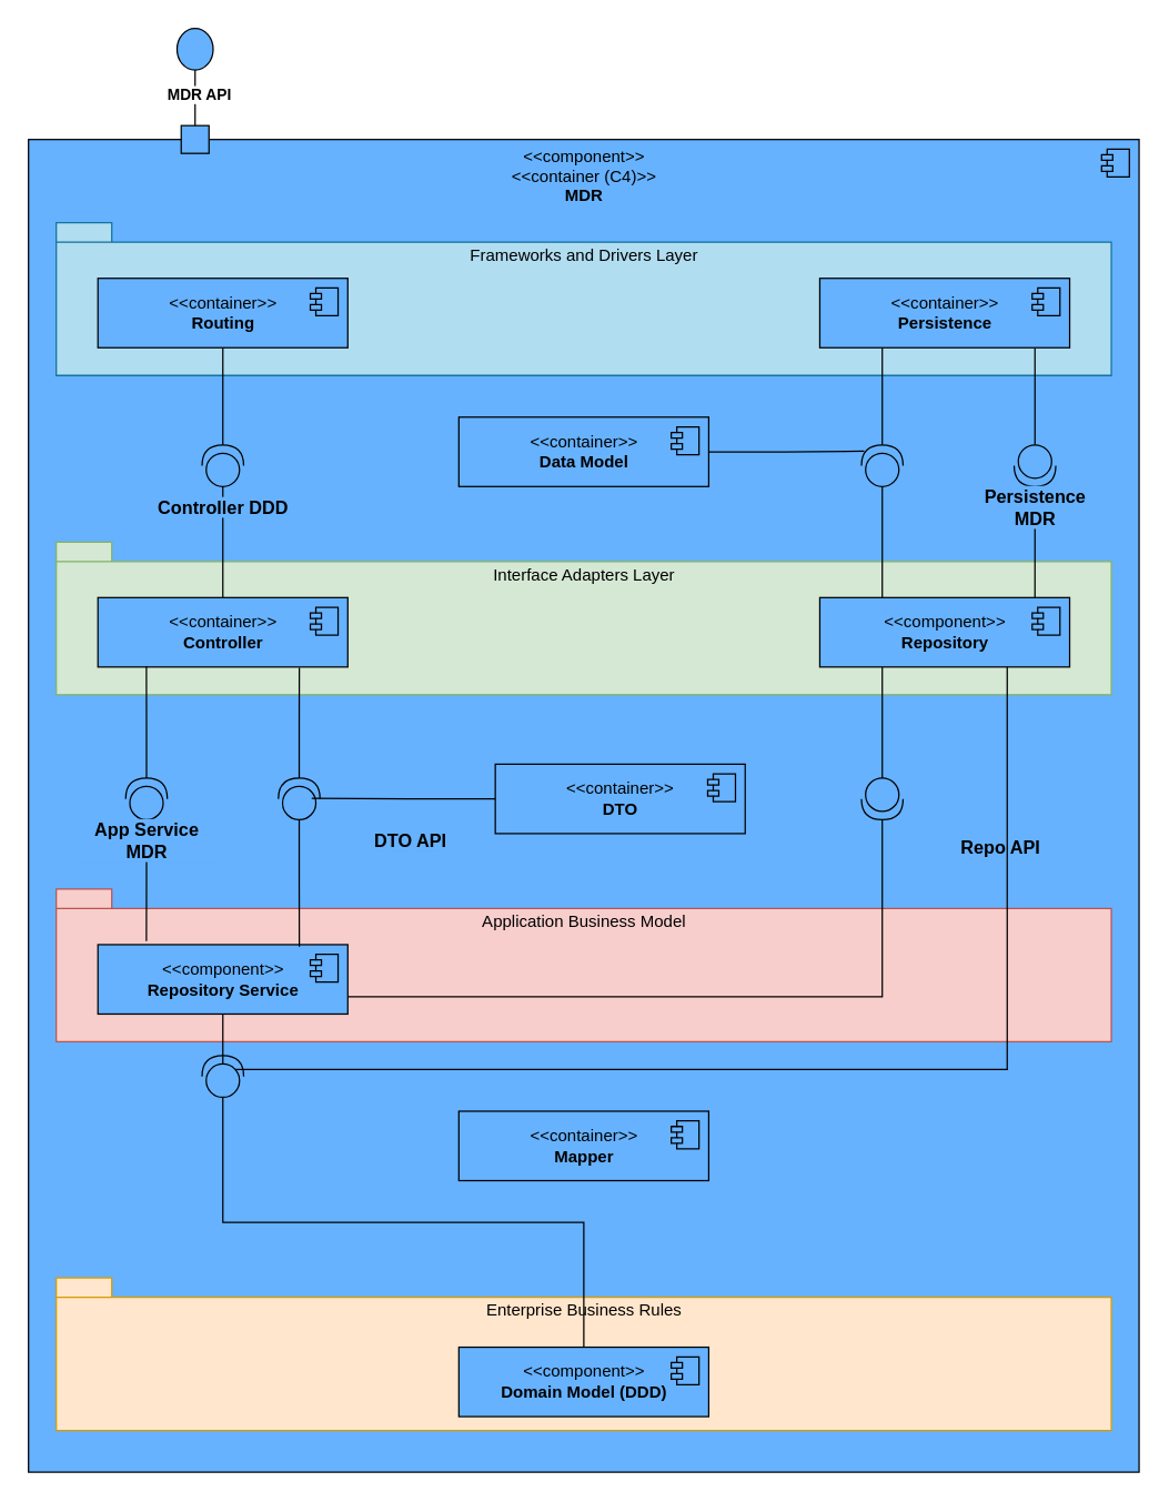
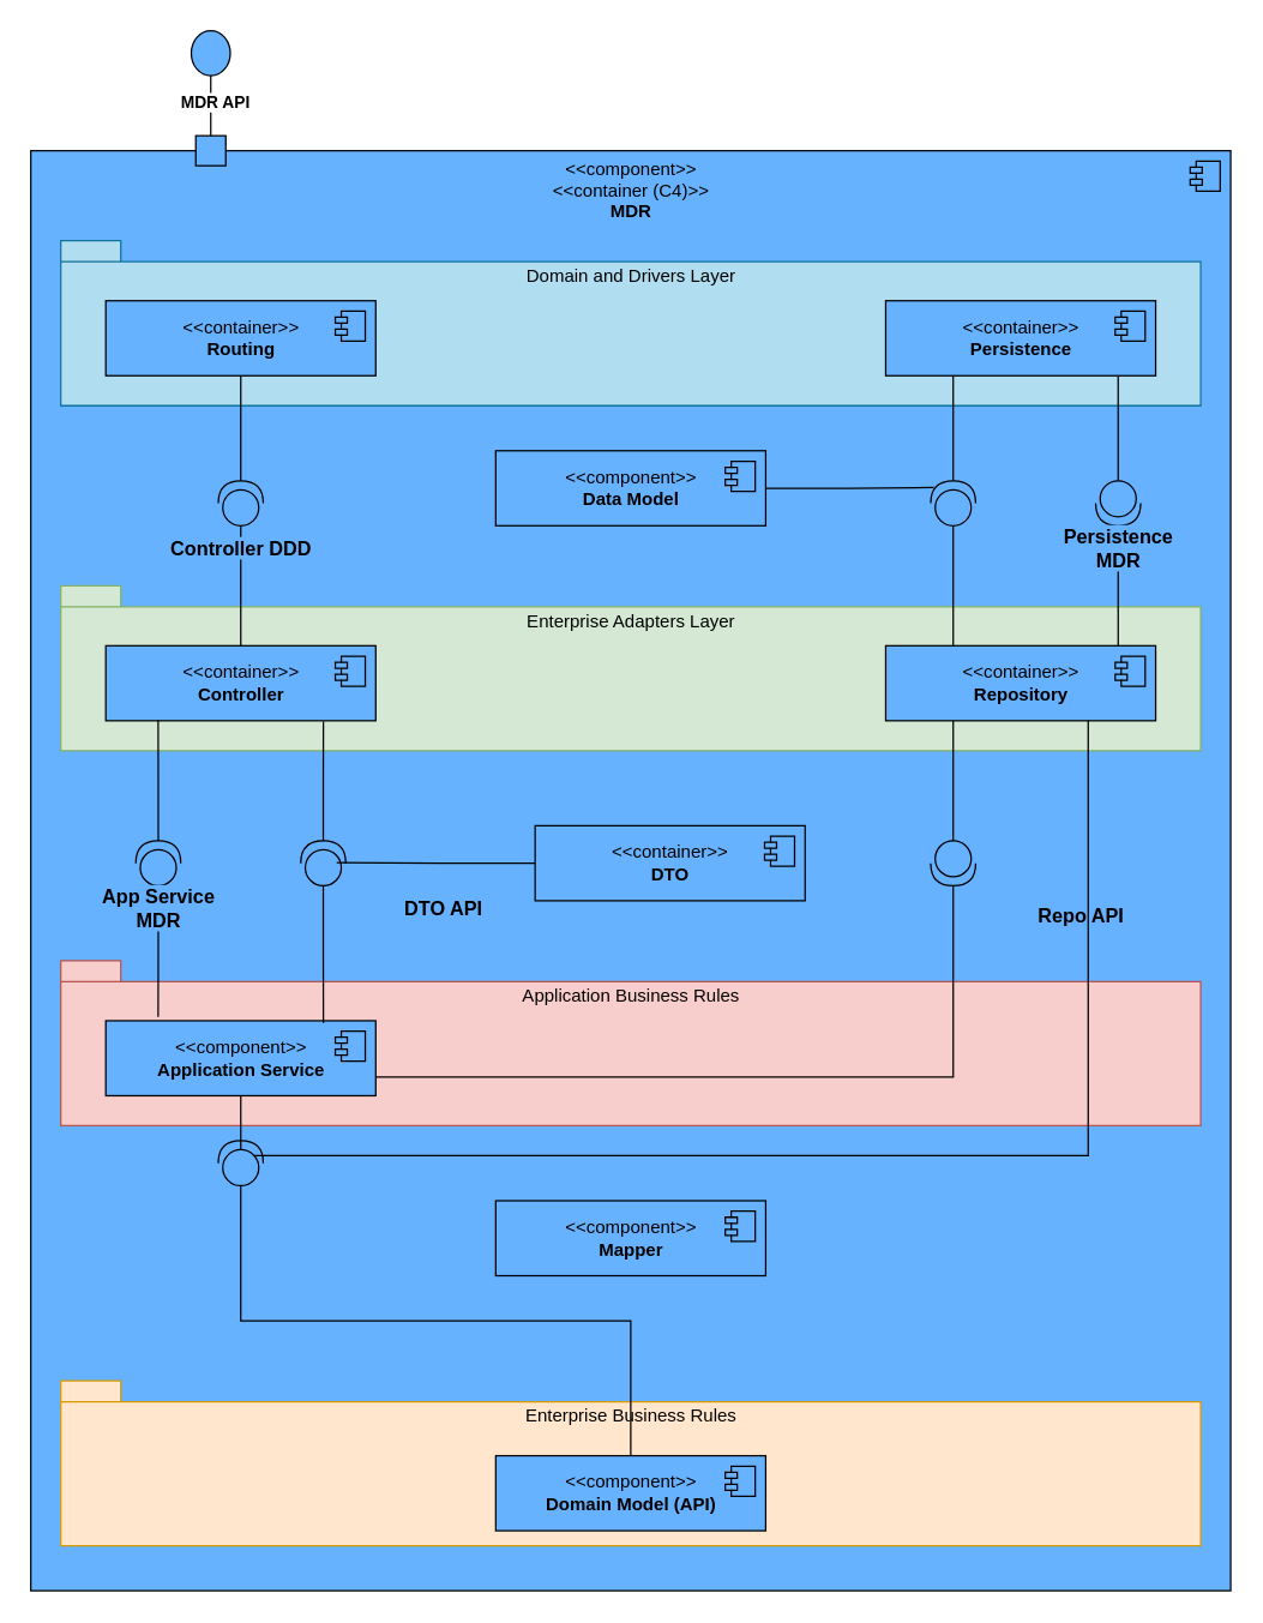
  <mxCell id="0" />
  <mxCell id="1" parent="0" />
  <mxCell id="2" value="&amp;lt;&amp;lt;component&amp;gt;&amp;gt;&lt;br&gt;&amp;lt;&amp;lt;container (C4)&amp;gt;&amp;gt;&lt;br&gt;&lt;b&gt;MDR&lt;/b&gt;&lt;br&gt;&lt;br&gt;&lt;br&gt;&lt;br&gt;&lt;br&gt;&lt;br&gt;&lt;br&gt;&lt;br&gt;&lt;br&gt;&lt;br&gt;&lt;br&gt;&lt;br&gt;&lt;br&gt;&lt;br&gt;&lt;br&gt;&lt;br&gt;&lt;br&gt;&lt;br&gt;&lt;br&gt;&lt;br&gt;&lt;br&gt;&lt;br&gt;&lt;br&gt;&lt;br&gt;&lt;br&gt;&lt;br&gt;&lt;br&gt;&lt;br&gt;&lt;br&gt;&lt;br&gt;&lt;br&gt;&lt;br&gt;&lt;br&gt;&lt;br&gt;&lt;br&gt;&lt;br&gt;&lt;br&gt;&lt;br&gt;&lt;br&gt;&lt;br&gt;&lt;br&gt;&lt;br&gt;&lt;br&gt;&lt;br&gt;&lt;br&gt;&lt;br&gt;&lt;br&gt;&lt;br&gt;&lt;br&gt;&lt;br&gt;&lt;br&gt;&lt;br&gt;&lt;br&gt;&lt;br&gt;&lt;br&gt;&lt;br&gt;&lt;br&gt;&lt;br&gt;&lt;br&gt;&lt;br&gt;&lt;br&gt;&lt;br&gt;&lt;br&gt;&lt;br&gt;" style="html=1;dropTarget=0;fillColor=#66B2FF;" parent="1" vertex="1"><mxGeometry x="20" y="100" width="800" height="960" as="geometry" /></mxCell>
  <mxCell id="3" value="" style="shape=module;jettyWidth=8;jettyHeight=4;fillColor=#66B2FF;" parent="2" vertex="1"><mxGeometry x="1" width="20" height="20" relative="1" as="geometry"><mxPoint x="-27" y="7" as="offset" /></mxGeometry></mxCell>
  <mxCell id="4" value="" style="html=1;rounded=0;fillColor=#66B2FF;rotation=-90;" parent="1" vertex="1"><mxGeometry x="130" y="90" width="20" height="20" as="geometry" /></mxCell>
  <mxCell id="5" value="" style="endArrow=none;html=1;rounded=0;align=center;verticalAlign=top;endFill=0;labelBackgroundColor=none;endSize=2;" parent="1" source="4" edge="1"><mxGeometry relative="1" as="geometry"><mxPoint x="140" y="38" as="targetPoint" /></mxGeometry></mxCell>
  <mxCell id="6" value="&lt;b&gt;MDR API&lt;/b&gt;" style="edgeLabel;html=1;align=center;verticalAlign=middle;resizable=0;points=[];" parent="5" vertex="1" connectable="0"><mxGeometry x="-0.115" y="-2" relative="1" as="geometry"><mxPoint as="offset" /></mxGeometry></mxCell>
  <mxCell id="7" value="" style="ellipse;whiteSpace=wrap;html=1;fontSize=11;verticalAlign=bottom;fillColor=#66B2FF;perimeterSpacing=0;" parent="1" vertex="1"><mxGeometry x="127" y="20" width="26" height="30" as="geometry" /></mxCell>
- <mxCell id="8" value="&lt;span style=&quot;font-weight: normal;&quot;&gt;Frameworks and Drivers Layer&lt;br&gt;&lt;br&gt;&lt;br&gt;&lt;br&gt;&lt;br&gt;&lt;br&gt;&lt;/span&gt;" style="shape=folder;fontStyle=1;spacingTop=10;tabWidth=40;tabHeight=14;tabPosition=left;html=1;fillColor=#b1ddf0;strokeColor=#10739e;" parent="1" vertex="1"><mxGeometry x="40" y="160" width="760" height="110" as="geometry" /></mxCell>
+ <mxCell id="8" value="&lt;span style=&quot;font-weight: normal;&quot;&gt;Domain and Drivers Layer&lt;br&gt;&lt;br&gt;&lt;br&gt;&lt;br&gt;&lt;br&gt;&lt;br&gt;&lt;/span&gt;" style="shape=folder;fontStyle=1;spacingTop=10;tabWidth=40;tabHeight=14;tabPosition=left;html=1;fillColor=#b1ddf0;strokeColor=#10739e;" parent="1" vertex="1"><mxGeometry x="40" y="160" width="760" height="110" as="geometry" /></mxCell>
  <mxCell id="9" style="edgeStyle=orthogonalEdgeStyle;rounded=0;orthogonalLoop=1;jettySize=auto;html=1;exitX=0.5;exitY=1;exitDx=0;exitDy=0;entryX=1;entryY=0.5;entryDx=0;entryDy=0;entryPerimeter=0;endArrow=none;endFill=0;" parent="1" source="10" target="15" edge="1"><mxGeometry relative="1" as="geometry" /></mxCell>
  <mxCell id="10" value="&amp;lt;&amp;lt;container&amp;gt;&amp;gt;&lt;br&gt;&lt;b&gt;Routing&lt;/b&gt;" style="html=1;dropTarget=0;fillColor=#66B2FF;" parent="1" vertex="1"><mxGeometry x="70" y="200" width="180" height="50" as="geometry" /></mxCell>
  <mxCell id="11" value="" style="shape=module;jettyWidth=8;jettyHeight=4;fillColor=#66B2FF;" parent="10" vertex="1"><mxGeometry x="1" width="20" height="20" relative="1" as="geometry"><mxPoint x="-27" y="7" as="offset" /></mxGeometry></mxCell>
  <mxCell id="12" style="edgeStyle=orthogonalEdgeStyle;rounded=0;orthogonalLoop=1;jettySize=auto;html=1;exitX=0.25;exitY=1;exitDx=0;exitDy=0;entryX=1;entryY=0.5;entryDx=0;entryDy=0;entryPerimeter=0;endArrow=none;endFill=0;" parent="1" source="13" target="27" edge="1"><mxGeometry relative="1" as="geometry" /></mxCell>
  <mxCell id="13" value="&amp;lt;&amp;lt;container&amp;gt;&amp;gt;&lt;br&gt;&lt;b&gt;Persistence&lt;/b&gt;" style="html=1;dropTarget=0;fillColor=#66B2FF;" parent="1" vertex="1"><mxGeometry x="590" y="200" width="180" height="50" as="geometry" /></mxCell>
  <mxCell id="14" value="" style="shape=module;jettyWidth=8;jettyHeight=4;fillColor=#66B2FF;" parent="13" vertex="1"><mxGeometry x="1" width="20" height="20" relative="1" as="geometry"><mxPoint x="-27" y="7" as="offset" /></mxGeometry></mxCell>
  <mxCell id="15" value="" style="shape=providedRequiredInterface;html=1;verticalLabelPosition=bottom;sketch=0;fillColor=#66B2FF;rotation=-90;" parent="1" vertex="1"><mxGeometry x="145" y="320" width="30" height="30" as="geometry" /></mxCell>
- <mxCell id="16" value="&lt;span style=&quot;font-weight: normal;&quot;&gt;Interface Adapters Layer&lt;br&gt;&lt;br&gt;&lt;br&gt;&lt;br&gt;&lt;br&gt;&lt;br&gt;&lt;/span&gt;" style="shape=folder;fontStyle=1;spacingTop=10;tabWidth=40;tabHeight=14;tabPosition=left;html=1;fillColor=#d5e8d4;strokeColor=#82b366;" parent="1" vertex="1"><mxGeometry x="40" y="390" width="760" height="110" as="geometry" /></mxCell>
+ <mxCell id="16" value="&lt;span style=&quot;font-weight: normal;&quot;&gt;Enterprise Adapters Layer&lt;br&gt;&lt;br&gt;&lt;br&gt;&lt;br&gt;&lt;br&gt;&lt;br&gt;&lt;/span&gt;" style="shape=folder;fontStyle=1;spacingTop=10;tabWidth=40;tabHeight=14;tabPosition=left;html=1;fillColor=#d5e8d4;strokeColor=#82b366;" parent="1" vertex="1"><mxGeometry x="40" y="390" width="760" height="110" as="geometry" /></mxCell>
  <mxCell id="17" style="edgeStyle=orthogonalEdgeStyle;rounded=0;orthogonalLoop=1;jettySize=auto;html=1;exitX=0.5;exitY=0;exitDx=0;exitDy=0;entryX=0;entryY=0.5;entryDx=0;entryDy=0;entryPerimeter=0;endArrow=none;endFill=0;" parent="1" source="18" target="15" edge="1"><mxGeometry relative="1" as="geometry" /></mxCell>
  <mxCell id="18" value="&amp;lt;&amp;lt;container&amp;gt;&amp;gt;&lt;br&gt;&lt;b&gt;Controller&lt;/b&gt;" style="html=1;dropTarget=0;fillColor=#66B2FF;" parent="1" vertex="1"><mxGeometry x="70" y="430" width="180" height="50" as="geometry" /></mxCell>
  <mxCell id="19" value="" style="shape=module;jettyWidth=8;jettyHeight=4;fillColor=#66B2FF;" parent="18" vertex="1"><mxGeometry x="1" width="20" height="20" relative="1" as="geometry"><mxPoint x="-27" y="7" as="offset" /></mxGeometry></mxCell>
  <mxCell id="20" style="edgeStyle=orthogonalEdgeStyle;rounded=0;orthogonalLoop=1;jettySize=auto;html=1;exitX=0.25;exitY=1;exitDx=0;exitDy=0;entryX=0;entryY=0.5;entryDx=0;entryDy=0;entryPerimeter=0;fontSize=13;endArrow=none;endFill=0;" parent="1" source="21" target="49" edge="1"><mxGeometry relative="1" as="geometry" /></mxCell>
- <mxCell id="21" value="&amp;lt;&amp;lt;component&amp;gt;&amp;gt;&lt;br&gt;&lt;b&gt;Repository&lt;br&gt;&lt;/b&gt;" style="html=1;dropTarget=0;fillColor=#66B2FF;" parent="1" vertex="1"><mxGeometry x="590" y="430" width="180" height="50" as="geometry" /></mxCell>
+ <mxCell id="21" value="&amp;lt;&amp;lt;container&amp;gt;&amp;gt;&lt;br&gt;&lt;b&gt;Repository&lt;br&gt;&lt;/b&gt;" style="html=1;dropTarget=0;fillColor=#66B2FF;" parent="1" vertex="1"><mxGeometry x="590" y="430" width="180" height="50" as="geometry" /></mxCell>
  <mxCell id="22" value="" style="shape=module;jettyWidth=8;jettyHeight=4;fillColor=#66B2FF;" parent="21" vertex="1"><mxGeometry x="1" width="20" height="20" relative="1" as="geometry"><mxPoint x="-27" y="7" as="offset" /></mxGeometry></mxCell>
  <mxCell id="23" style="edgeStyle=orthogonalEdgeStyle;rounded=0;orthogonalLoop=1;jettySize=auto;html=1;exitX=1;exitY=0.5;exitDx=0;exitDy=0;endArrow=none;endFill=0;entryX=0.85;entryY=0.067;entryDx=0;entryDy=0;entryPerimeter=0;" parent="1" source="24" target="27" edge="1"><mxGeometry relative="1" as="geometry"><mxPoint x="630" y="325" as="targetPoint" /></mxGeometry></mxCell>
- <mxCell id="24" value="&amp;lt;&amp;lt;container&amp;gt;&amp;gt;&lt;br&gt;&lt;b&gt;Data Model&lt;br&gt;&lt;/b&gt;" style="html=1;dropTarget=0;fillColor=#66B2FF;" parent="1" vertex="1"><mxGeometry x="330" y="300" width="180" height="50" as="geometry" /></mxCell>
+ <mxCell id="24" value="&amp;lt;&amp;lt;component&amp;gt;&amp;gt;&lt;br&gt;&lt;b&gt;Data Model&lt;br&gt;&lt;/b&gt;" style="html=1;dropTarget=0;fillColor=#66B2FF;" parent="1" vertex="1"><mxGeometry x="330" y="300" width="180" height="50" as="geometry" /></mxCell>
  <mxCell id="25" value="" style="shape=module;jettyWidth=8;jettyHeight=4;fillColor=#66B2FF;" parent="24" vertex="1"><mxGeometry x="1" width="20" height="20" relative="1" as="geometry"><mxPoint x="-27" y="7" as="offset" /></mxGeometry></mxCell>
  <mxCell id="26" style="edgeStyle=orthogonalEdgeStyle;rounded=0;orthogonalLoop=1;jettySize=auto;html=1;exitX=0;exitY=0.5;exitDx=0;exitDy=0;exitPerimeter=0;entryX=0.25;entryY=0;entryDx=0;entryDy=0;fontSize=13;endArrow=none;endFill=0;" parent="1" source="27" target="21" edge="1"><mxGeometry relative="1" as="geometry" /></mxCell>
  <mxCell id="27" value="" style="shape=providedRequiredInterface;html=1;verticalLabelPosition=bottom;sketch=0;fillColor=#66B2FF;rotation=-90;" parent="1" vertex="1"><mxGeometry x="620" y="320" width="30" height="30" as="geometry" /></mxCell>
  <mxCell id="28" style="edgeStyle=orthogonalEdgeStyle;rounded=0;orthogonalLoop=1;jettySize=auto;html=1;exitX=1;exitY=0.5;exitDx=0;exitDy=0;exitPerimeter=0;entryX=0.861;entryY=0.01;entryDx=0;entryDy=0;entryPerimeter=0;fontSize=13;endArrow=none;endFill=0;" parent="1" source="30" target="21" edge="1"><mxGeometry relative="1" as="geometry" /></mxCell>
  <mxCell id="29" style="edgeStyle=orthogonalEdgeStyle;rounded=0;orthogonalLoop=1;jettySize=auto;html=1;exitX=0;exitY=0.5;exitDx=0;exitDy=0;exitPerimeter=0;entryX=0.861;entryY=1.01;entryDx=0;entryDy=0;entryPerimeter=0;fontSize=13;endArrow=none;endFill=0;" parent="1" source="30" target="13" edge="1"><mxGeometry relative="1" as="geometry" /></mxCell>
  <mxCell id="30" value="" style="shape=providedRequiredInterface;html=1;verticalLabelPosition=bottom;sketch=0;fillColor=#66B2FF;rotation=90;" parent="1" vertex="1"><mxGeometry x="730" y="320" width="30" height="30" as="geometry" /></mxCell>
  <mxCell id="31" value="&lt;b&gt;Persistence MDR&lt;/b&gt;" style="text;html=1;strokeColor=none;fillColor=none;align=center;verticalAlign=middle;whiteSpace=wrap;rounded=0;labelBackgroundColor=#66B2FF;fontSize=13;" parent="1" vertex="1"><mxGeometry x="693.75" y="350" width="102.5" height="30" as="geometry" /></mxCell>
- <mxCell id="32" value="&lt;span style=&quot;font-weight: normal;&quot;&gt;Application Business Model&lt;br&gt;&lt;br&gt;&lt;br&gt;&lt;br&gt;&lt;br&gt;&lt;br&gt;&lt;/span&gt;" style="shape=folder;fontStyle=1;spacingTop=10;tabWidth=40;tabHeight=14;tabPosition=left;html=1;fillColor=#f8cecc;strokeColor=#b85450;" parent="1" vertex="1"><mxGeometry x="40" y="640" width="760" height="110" as="geometry" /></mxCell>
+ <mxCell id="32" value="&lt;span style=&quot;font-weight: normal;&quot;&gt;Application Business Rules&lt;br&gt;&lt;br&gt;&lt;br&gt;&lt;br&gt;&lt;br&gt;&lt;br&gt;&lt;/span&gt;" style="shape=folder;fontStyle=1;spacingTop=10;tabWidth=40;tabHeight=14;tabPosition=left;html=1;fillColor=#f8cecc;strokeColor=#b85450;" parent="1" vertex="1"><mxGeometry x="40" y="640" width="760" height="110" as="geometry" /></mxCell>
  <mxCell id="33" style="edgeStyle=orthogonalEdgeStyle;rounded=0;orthogonalLoop=1;jettySize=auto;html=1;exitX=1;exitY=0.75;exitDx=0;exitDy=0;entryX=1;entryY=0.5;entryDx=0;entryDy=0;entryPerimeter=0;fontSize=13;endArrow=none;endFill=0;" parent="1" source="35" target="49" edge="1"><mxGeometry relative="1" as="geometry" /></mxCell>
  <mxCell id="34" style="edgeStyle=orthogonalEdgeStyle;rounded=0;orthogonalLoop=1;jettySize=auto;html=1;exitX=0.5;exitY=1;exitDx=0;exitDy=0;entryX=1;entryY=0.5;entryDx=0;entryDy=0;entryPerimeter=0;fontSize=13;endArrow=none;endFill=0;" parent="1" source="35" target="56" edge="1"><mxGeometry relative="1" as="geometry" /></mxCell>
- <mxCell id="35" value="&amp;lt;&amp;lt;component&amp;gt;&amp;gt;&lt;br&gt;&lt;b&gt;Repository Service&lt;/b&gt;" style="html=1;dropTarget=0;fillColor=#66B2FF;" parent="1" vertex="1"><mxGeometry x="70" y="680" width="180" height="50" as="geometry" /></mxCell>
+ <mxCell id="35" value="&amp;lt;&amp;lt;component&amp;gt;&amp;gt;&lt;br&gt;&lt;b&gt;Application Service&lt;/b&gt;" style="html=1;dropTarget=0;fillColor=#66B2FF;" parent="1" vertex="1"><mxGeometry x="70" y="680" width="180" height="50" as="geometry" /></mxCell>
  <mxCell id="36" value="" style="shape=module;jettyWidth=8;jettyHeight=4;fillColor=#66B2FF;" parent="35" vertex="1"><mxGeometry x="1" width="20" height="20" relative="1" as="geometry"><mxPoint x="-27" y="7" as="offset" /></mxGeometry></mxCell>
  <mxCell id="37" value="&lt;b&gt;Controller DDD&lt;/b&gt;" style="text;html=1;strokeColor=none;fillColor=none;align=center;verticalAlign=middle;whiteSpace=wrap;rounded=0;labelBackgroundColor=#66B2FF;fontSize=13;" parent="1" vertex="1"><mxGeometry x="108.75" y="350" width="102.5" height="30" as="geometry" /></mxCell>
  <mxCell id="38" style="edgeStyle=orthogonalEdgeStyle;rounded=0;orthogonalLoop=1;jettySize=auto;html=1;exitX=1;exitY=0.5;exitDx=0;exitDy=0;exitPerimeter=0;entryX=0.194;entryY=0.99;entryDx=0;entryDy=0;entryPerimeter=0;fontSize=13;endArrow=none;endFill=0;" parent="1" source="40" target="18" edge="1"><mxGeometry relative="1" as="geometry" /></mxCell>
  <mxCell id="39" style="edgeStyle=orthogonalEdgeStyle;rounded=0;orthogonalLoop=1;jettySize=auto;html=1;exitX=0;exitY=0.5;exitDx=0;exitDy=0;exitPerimeter=0;entryX=0.194;entryY=-0.05;entryDx=0;entryDy=0;entryPerimeter=0;fontSize=13;endArrow=none;endFill=0;" parent="1" source="40" target="35" edge="1"><mxGeometry relative="1" as="geometry" /></mxCell>
  <mxCell id="40" value="" style="shape=providedRequiredInterface;html=1;verticalLabelPosition=bottom;sketch=0;fillColor=#66B2FF;rotation=-90;" parent="1" vertex="1"><mxGeometry x="90" y="560" width="30" height="30" as="geometry" /></mxCell>
  <mxCell id="41" style="edgeStyle=orthogonalEdgeStyle;rounded=0;orthogonalLoop=1;jettySize=auto;html=1;exitX=1;exitY=0.5;exitDx=0;exitDy=0;exitPerimeter=0;entryX=0.806;entryY=1.01;entryDx=0;entryDy=0;entryPerimeter=0;fontSize=13;endArrow=none;endFill=0;" parent="1" source="43" target="18" edge="1"><mxGeometry relative="1" as="geometry" /></mxCell>
  <mxCell id="42" style="edgeStyle=orthogonalEdgeStyle;rounded=0;orthogonalLoop=1;jettySize=auto;html=1;exitX=0;exitY=0.5;exitDx=0;exitDy=0;exitPerimeter=0;entryX=0.806;entryY=0.03;entryDx=0;entryDy=0;entryPerimeter=0;fontSize=13;endArrow=none;endFill=0;" parent="1" source="43" target="35" edge="1"><mxGeometry relative="1" as="geometry" /></mxCell>
  <mxCell id="43" value="" style="shape=providedRequiredInterface;html=1;verticalLabelPosition=bottom;sketch=0;fillColor=#66B2FF;rotation=-90;" parent="1" vertex="1"><mxGeometry x="200" y="560" width="30" height="30" as="geometry" /></mxCell>
  <mxCell id="44" value="&lt;b&gt;App Service MDR&lt;/b&gt;" style="text;html=1;strokeColor=none;fillColor=none;align=center;verticalAlign=middle;whiteSpace=wrap;rounded=0;labelBackgroundColor=#66B2FF;fontSize=13;" parent="1" vertex="1"><mxGeometry x="53.75" y="590" width="102.5" height="30" as="geometry" /></mxCell>
  <mxCell id="45" value="&lt;b&gt;DTO API&lt;/b&gt;" style="text;html=1;strokeColor=none;fillColor=none;align=center;verticalAlign=middle;whiteSpace=wrap;rounded=0;labelBackgroundColor=#66B2FF;fontSize=13;" parent="1" vertex="1"><mxGeometry x="243.75" y="590" width="102.5" height="30" as="geometry" /></mxCell>
  <mxCell id="46" style="edgeStyle=orthogonalEdgeStyle;rounded=0;orthogonalLoop=1;jettySize=auto;html=1;exitX=0;exitY=0.5;exitDx=0;exitDy=0;entryX=0.517;entryY=0.8;entryDx=0;entryDy=0;entryPerimeter=0;fontSize=13;endArrow=none;endFill=0;" parent="1" source="47" target="43" edge="1"><mxGeometry relative="1" as="geometry" /></mxCell>
  <mxCell id="47" value="&amp;lt;&amp;lt;container&amp;gt;&amp;gt;&lt;br&gt;&lt;b&gt;DTO&lt;/b&gt;" style="html=1;dropTarget=0;fillColor=#66B2FF;" parent="1" vertex="1"><mxGeometry x="356.25" y="550" width="180" height="50" as="geometry" /></mxCell>
  <mxCell id="48" value="" style="shape=module;jettyWidth=8;jettyHeight=4;fillColor=#66B2FF;" parent="47" vertex="1"><mxGeometry x="1" width="20" height="20" relative="1" as="geometry"><mxPoint x="-27" y="7" as="offset" /></mxGeometry></mxCell>
  <mxCell id="49" value="" style="shape=providedRequiredInterface;html=1;verticalLabelPosition=bottom;sketch=0;fillColor=#66B2FF;rotation=90;" parent="1" vertex="1"><mxGeometry x="620" y="560" width="30" height="30" as="geometry" /></mxCell>
  <mxCell id="50" value="&lt;b&gt;Repo API&lt;/b&gt;" style="text;html=1;strokeColor=none;fillColor=none;align=center;verticalAlign=middle;whiteSpace=wrap;rounded=0;labelBackgroundColor=#66B2FF;fontSize=13;" parent="1" vertex="1"><mxGeometry x="668.75" y="595" width="102.5" height="30" as="geometry" /></mxCell>
  <mxCell id="51" value="&lt;span style=&quot;font-weight: normal;&quot;&gt;Enterprise Business Rules&lt;br&gt;&lt;br&gt;&lt;br&gt;&lt;br&gt;&lt;br&gt;&lt;br&gt;&lt;/span&gt;" style="shape=folder;fontStyle=1;spacingTop=10;tabWidth=40;tabHeight=14;tabPosition=left;html=1;fillColor=#ffe6cc;strokeColor=#d79b00;" parent="1" vertex="1"><mxGeometry x="40" y="920" width="760" height="110" as="geometry" /></mxCell>
- <mxCell id="52" value="&amp;lt;&amp;lt;component&amp;gt;&amp;gt;&lt;br&gt;&lt;b&gt;Domain Model (DDD)&lt;/b&gt;" style="html=1;dropTarget=0;fillColor=#66B2FF;" parent="1" vertex="1"><mxGeometry x="330" y="970" width="180" height="50" as="geometry" /></mxCell>
+ <mxCell id="52" value="&amp;lt;&amp;lt;component&amp;gt;&amp;gt;&lt;br&gt;&lt;b&gt;Domain Model (API)&lt;/b&gt;" style="html=1;dropTarget=0;fillColor=#66B2FF;" parent="1" vertex="1"><mxGeometry x="330" y="970" width="180" height="50" as="geometry" /></mxCell>
  <mxCell id="53" value="" style="shape=module;jettyWidth=8;jettyHeight=4;fillColor=#66B2FF;" parent="52" vertex="1"><mxGeometry x="1" width="20" height="20" relative="1" as="geometry"><mxPoint x="-27" y="7" as="offset" /></mxGeometry></mxCell>
  <mxCell id="54" style="edgeStyle=orthogonalEdgeStyle;rounded=0;orthogonalLoop=1;jettySize=auto;html=1;exitX=0;exitY=0.5;exitDx=0;exitDy=0;exitPerimeter=0;entryX=0.5;entryY=0;entryDx=0;entryDy=0;fontSize=13;endArrow=none;endFill=0;" parent="1" source="56" target="52" edge="1"><mxGeometry relative="1" as="geometry" /></mxCell>
  <mxCell id="55" style="edgeStyle=orthogonalEdgeStyle;rounded=0;orthogonalLoop=1;jettySize=auto;html=1;exitX=1;exitY=0.5;exitDx=0;exitDy=0;exitPerimeter=0;entryX=0.75;entryY=1;entryDx=0;entryDy=0;fontSize=13;endArrow=none;endFill=0;" parent="1" source="56" target="21" edge="1"><mxGeometry relative="1" as="geometry"><Array as="points"><mxPoint x="160" y="770" /><mxPoint x="725" y="770" /></Array></mxGeometry></mxCell>
  <mxCell id="56" value="" style="shape=providedRequiredInterface;html=1;verticalLabelPosition=bottom;sketch=0;fillColor=#66B2FF;rotation=-90;" parent="1" vertex="1"><mxGeometry x="145" y="760" width="30" height="30" as="geometry" /></mxCell>
- <mxCell id="57" value="&amp;lt;&amp;lt;container&amp;gt;&amp;gt;&lt;br&gt;&lt;b&gt;Mapper&lt;/b&gt;" style="html=1;dropTarget=0;fillColor=#66B2FF;" parent="1" vertex="1"><mxGeometry x="330" y="800" width="180" height="50" as="geometry" /></mxCell>
+ <mxCell id="57" value="&amp;lt;&amp;lt;component&amp;gt;&amp;gt;&lt;br&gt;&lt;b&gt;Mapper&lt;/b&gt;" style="html=1;dropTarget=0;fillColor=#66B2FF;" parent="1" vertex="1"><mxGeometry x="330" y="800" width="180" height="50" as="geometry" /></mxCell>
  <mxCell id="58" value="" style="shape=module;jettyWidth=8;jettyHeight=4;fillColor=#66B2FF;" parent="57" vertex="1"><mxGeometry x="1" width="20" height="20" relative="1" as="geometry"><mxPoint x="-27" y="7" as="offset" /></mxGeometry></mxCell>
